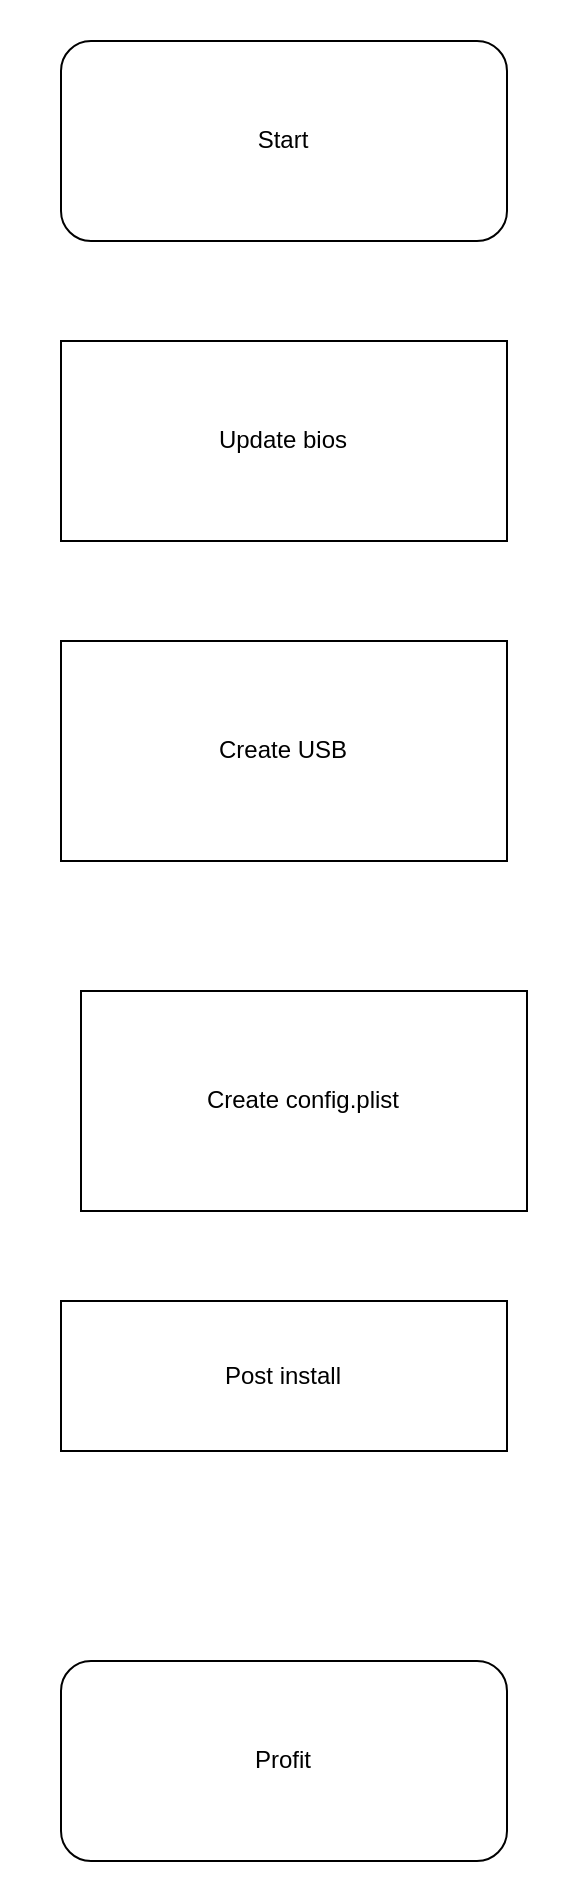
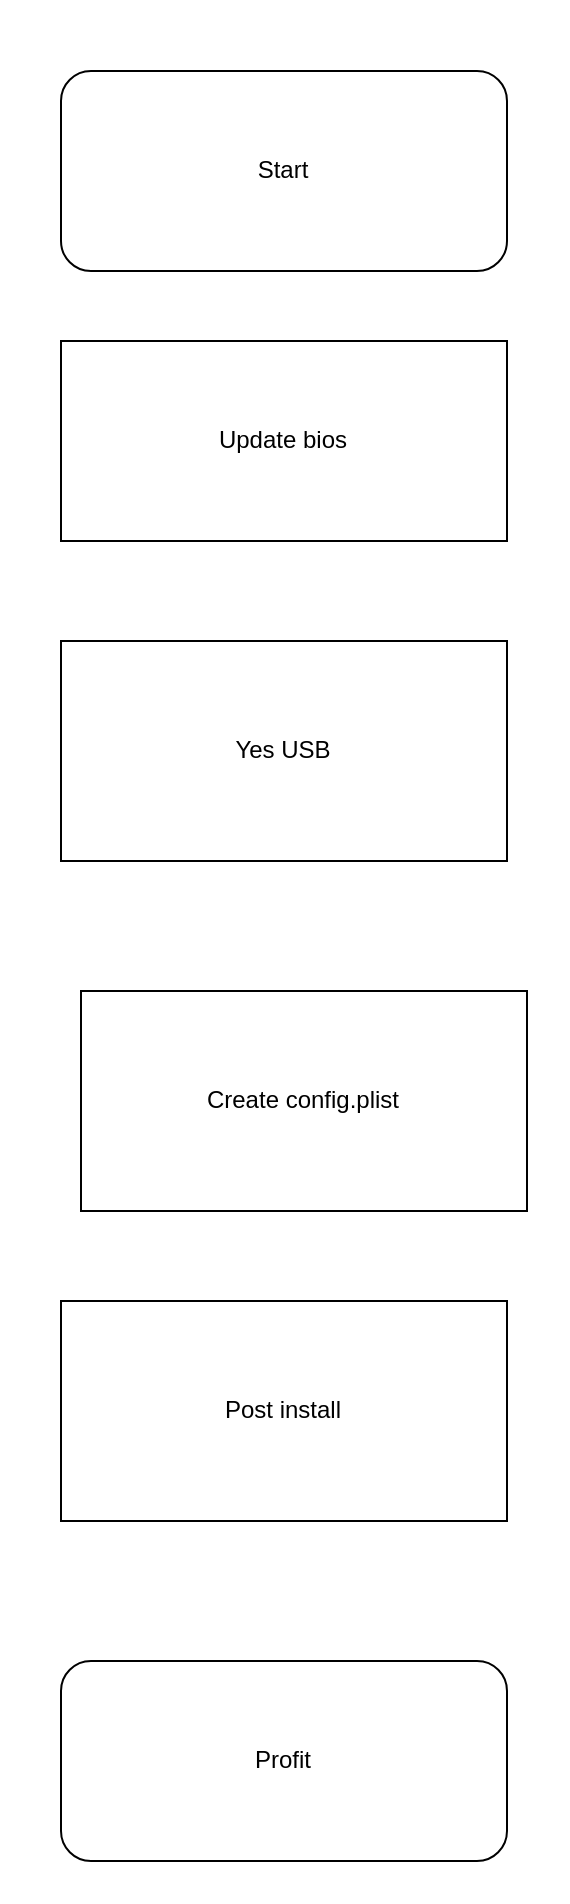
  <mxCell id="0" />
  <mxCell id="1" parent="0" />
- <mxCell id="2" value="Start" style="rounded=1;whiteSpace=wrap;html=1;fontSize=12;glass=0;strokeWidth=1;shadow=0;" parent="1" vertex="1"><mxGeometry x="30" y="20" width="223" height="100" as="geometry" /></mxCell>
+ <mxCell id="2" value="Start" style="rounded=1;whiteSpace=wrap;html=1;fontSize=12;glass=0;strokeWidth=1;shadow=0;" parent="1" vertex="1"><mxGeometry x="30" y="35" width="223" height="100" as="geometry" /></mxCell>
  <mxCell id="3" value="Yes" style="edgeStyle=orthogonalEdgeStyle;rounded=0;html=1;jettySize=auto;orthogonalLoop=1;fontSize=11;endArrow=block;endFill=0;endSize=8;strokeWidth=1;shadow=0;labelBackgroundColor=none;" parent="1" edge="1"><mxGeometry y="10" relative="1" as="geometry"><mxPoint as="offset" /><mxPoint x="20" y="320" as="sourcePoint" /></mxGeometry></mxCell>
  <mxCell id="4" value="Update bios" style="rounded=0;whiteSpace=wrap;html=1;" vertex="1" parent="1"><mxGeometry x="30" y="170" width="223" height="100" as="geometry" /></mxCell>
- <mxCell id="5" value="Create USB" style="rounded=0;whiteSpace=wrap;html=1;" vertex="1" parent="1"><mxGeometry x="30" y="320" width="223" height="110" as="geometry" /></mxCell>
+ <mxCell id="5" value="Yes USB" style="rounded=0;whiteSpace=wrap;html=1;" vertex="1" parent="1"><mxGeometry x="30" y="320" width="223" height="110" as="geometry" /></mxCell>
  <mxCell id="6" value="Create config.plist" style="rounded=0;whiteSpace=wrap;html=1;" vertex="1" parent="1"><mxGeometry x="40" y="495" width="223" height="110" as="geometry" /></mxCell>
- <mxCell id="7" value="Post install" style="rounded=0;whiteSpace=wrap;html=1;" vertex="1" parent="1"><mxGeometry x="30" y="650" width="223" height="75" as="geometry" /></mxCell>
+ <mxCell id="7" value="Post install" style="rounded=0;whiteSpace=wrap;html=1;" vertex="1" parent="1"><mxGeometry x="30" y="650" width="223" height="110" as="geometry" /></mxCell>
  <mxCell id="8" value="Profit" style="rounded=1;whiteSpace=wrap;html=1;fontSize=12;glass=0;strokeWidth=1;shadow=0;" vertex="1" parent="1"><mxGeometry x="30" y="830" width="223" height="100" as="geometry" /></mxCell>
